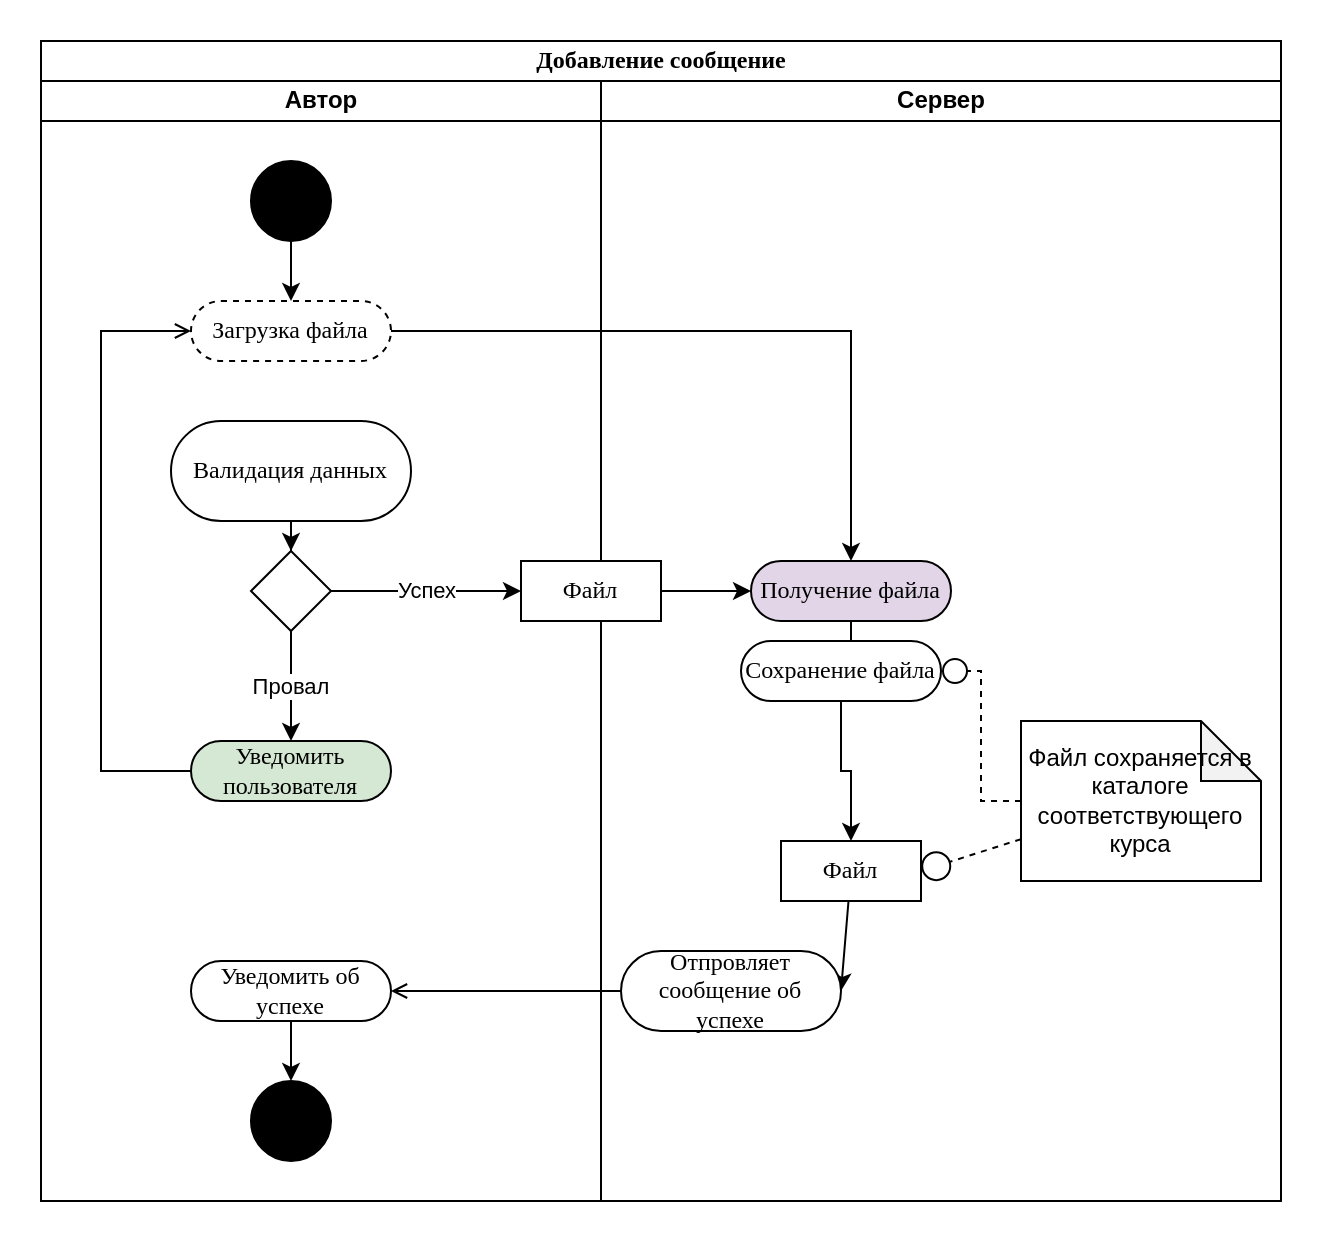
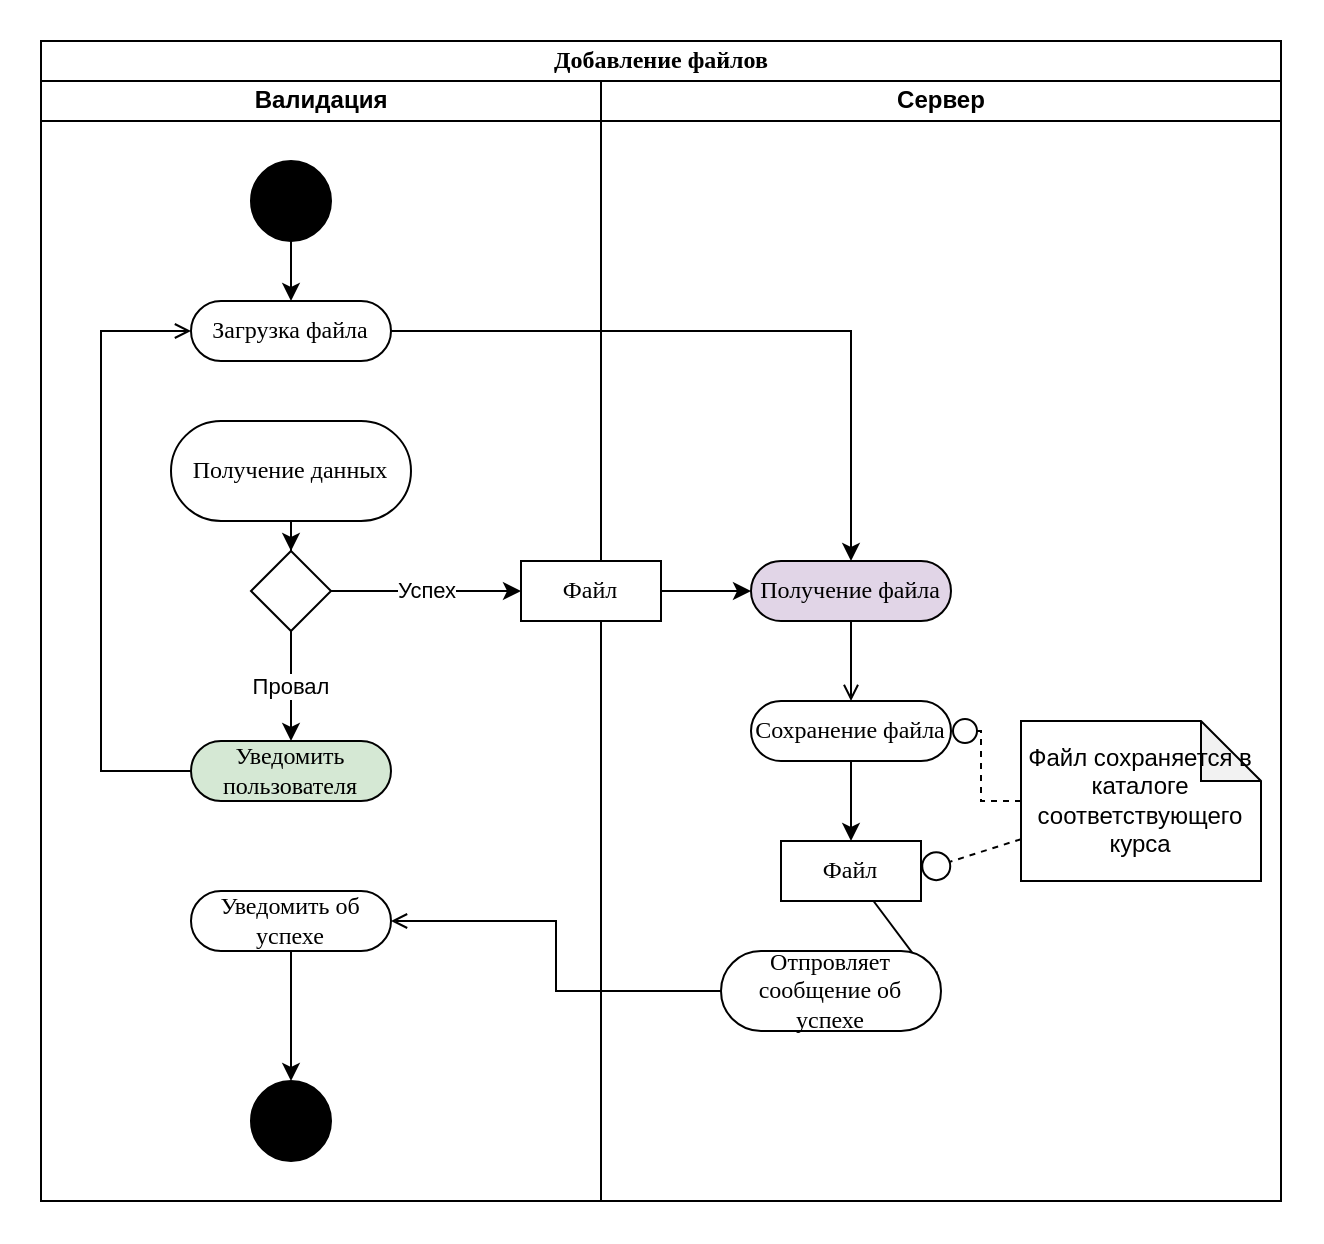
  <mxCell id="0" />
  <mxCell id="1" parent="0" />
- <mxCell id="2" value="Добавление сообщение" style="swimlane;html=1;childLayout=stackLayout;startSize=20;rounded=0;shadow=0;comic=0;labelBackgroundColor=none;strokeWidth=1;fontFamily=Verdana;fontSize=12;align=center;" parent="1" vertex="1"><mxGeometry x="20" y="20" width="620" height="580" as="geometry" /></mxCell>
- <mxCell id="3" value="Автор" style="swimlane;html=1;startSize=20;" parent="2" vertex="1"><mxGeometry y="20" width="280" height="560" as="geometry" /></mxCell>
+ <mxCell id="2" value="Добавление файлов" style="swimlane;html=1;childLayout=stackLayout;startSize=20;rounded=0;shadow=0;comic=0;labelBackgroundColor=none;strokeWidth=1;fontFamily=Verdana;fontSize=12;align=center;" parent="1" vertex="1"><mxGeometry x="20" y="20" width="620" height="580" as="geometry" /></mxCell>
+ <mxCell id="3" value="Валидация" style="swimlane;html=1;startSize=20;" parent="2" vertex="1"><mxGeometry y="20" width="280" height="560" as="geometry" /></mxCell>
  <mxCell id="4" style="edgeStyle=orthogonalEdgeStyle;rounded=0;orthogonalLoop=1;jettySize=auto;html=1;entryX=0.5;entryY=0;entryDx=0;entryDy=0;" edge="1" parent="3" source="5" target="13"><mxGeometry relative="1" as="geometry" /></mxCell>
- <mxCell id="5" value="Валидация данных" style="rounded=1;whiteSpace=wrap;html=1;shadow=0;comic=0;labelBackgroundColor=none;strokeWidth=1;fontFamily=Verdana;fontSize=12;align=center;arcSize=50;" parent="3" vertex="1"><mxGeometry x="65" y="170" width="120" height="50" as="geometry" /></mxCell>
+ <mxCell id="5" value="Получение данных" style="rounded=1;whiteSpace=wrap;html=1;shadow=0;comic=0;labelBackgroundColor=none;strokeWidth=1;fontFamily=Verdana;fontSize=12;align=center;arcSize=50;" parent="3" vertex="1"><mxGeometry x="65" y="170" width="120" height="50" as="geometry" /></mxCell>
  <mxCell id="6" style="edgeStyle=orthogonalEdgeStyle;rounded=0;orthogonalLoop=1;jettySize=auto;html=1;entryX=0;entryY=0.5;entryDx=0;entryDy=0;endArrow=open;" edge="1" parent="3" source="7" target="11"><mxGeometry relative="1" as="geometry"><Array as="points"><mxPoint x="30" y="345" /><mxPoint x="30" y="125" /></Array></mxGeometry></mxCell>
  <mxCell id="7" value="Уведомить пользователя" style="rounded=1;whiteSpace=wrap;html=1;shadow=0;comic=0;labelBackgroundColor=none;strokeWidth=1;fontFamily=Verdana;fontSize=12;align=center;arcSize=50;fillColor=#d5e8d4;" parent="3" vertex="1"><mxGeometry x="75" y="330" width="100" height="30" as="geometry" /></mxCell>
  <mxCell id="8" style="edgeStyle=orthogonalEdgeStyle;rounded=0;orthogonalLoop=1;jettySize=auto;html=1;" edge="1" parent="3" source="9" target="11"><mxGeometry relative="1" as="geometry" /></mxCell>
  <mxCell id="9" value="" style="ellipse;whiteSpace=wrap;html=1;rounded=0;shadow=0;comic=0;labelBackgroundColor=none;strokeWidth=1;fillColor=#000000;fontFamily=Verdana;fontSize=12;align=center;" parent="3" vertex="1"><mxGeometry x="105" y="40" width="40" height="40" as="geometry" /></mxCell>
  <mxCell id="10" style="edgeStyle=orthogonalEdgeStyle;rounded=0;orthogonalLoop=1;jettySize=auto;html=1;" edge="1" parent="3" source="11" target="23"><mxGeometry relative="1" as="geometry" /></mxCell>
- <mxCell id="11" value="Загрузка файла" style="rounded=1;whiteSpace=wrap;html=1;shadow=0;comic=0;labelBackgroundColor=none;strokeWidth=1;fontFamily=Verdana;fontSize=12;align=center;arcSize=50;dashed=1;" parent="3" vertex="1"><mxGeometry x="75" y="110" width="100" height="30" as="geometry" /></mxCell>
+ <mxCell id="11" value="Загрузка файла" style="rounded=1;whiteSpace=wrap;html=1;shadow=0;comic=0;labelBackgroundColor=none;strokeWidth=1;fontFamily=Verdana;fontSize=12;align=center;arcSize=50;" parent="3" vertex="1"><mxGeometry x="75" y="110" width="100" height="30" as="geometry" /></mxCell>
  <mxCell id="12" value="Провал" style="edgeStyle=orthogonalEdgeStyle;rounded=0;orthogonalLoop=1;jettySize=auto;html=1;entryX=0.5;entryY=0;entryDx=0;entryDy=0;" edge="1" parent="3" source="13" target="7"><mxGeometry relative="1" as="geometry" /></mxCell>
  <mxCell id="13" value="" style="rhombus;whiteSpace=wrap;html=1;" vertex="1" parent="3"><mxGeometry x="105" y="235" width="40" height="40" as="geometry" /></mxCell>
  <mxCell id="14" style="edgeStyle=orthogonalEdgeStyle;rounded=0;orthogonalLoop=1;jettySize=auto;html=1;entryX=0.5;entryY=0;entryDx=0;entryDy=0;" edge="1" parent="3" source="15" target="16"><mxGeometry relative="1" as="geometry" /></mxCell>
- <mxCell id="15" value="Уведомить об успехе" style="rounded=1;whiteSpace=wrap;html=1;shadow=0;comic=0;labelBackgroundColor=none;strokeWidth=1;fontFamily=Verdana;fontSize=12;align=center;arcSize=50;" parent="3" vertex="1"><mxGeometry x="75" y="440" width="100" height="30" as="geometry" /></mxCell>
+ <mxCell id="15" value="Уведомить об успехе" style="rounded=1;whiteSpace=wrap;html=1;shadow=0;comic=0;labelBackgroundColor=none;strokeWidth=1;fontFamily=Verdana;fontSize=12;align=center;arcSize=50;" parent="3" vertex="1"><mxGeometry x="75" y="405" width="100" height="30" as="geometry" /></mxCell>
  <mxCell id="16" value="" style="ellipse;whiteSpace=wrap;html=1;rounded=0;shadow=0;comic=0;labelBackgroundColor=none;strokeWidth=1;fillColor=#000000;fontFamily=Verdana;fontSize=12;align=center;" vertex="1" parent="3"><mxGeometry x="105" y="500" width="40" height="40" as="geometry" /></mxCell>
  <mxCell id="17" value="Сервер" style="swimlane;html=1;startSize=20;" parent="2" vertex="1"><mxGeometry x="280" y="20" width="340" height="560" as="geometry" /></mxCell>
  <mxCell id="18" style="rounded=0;orthogonalLoop=1;jettySize=auto;html=1;entryX=1;entryY=0.5;entryDx=0;entryDy=0;" edge="1" parent="17" source="19" target="29"><mxGeometry relative="1" as="geometry" /></mxCell>
  <mxCell id="19" value="Файл" style="rounded=0;whiteSpace=wrap;html=1;shadow=0;comic=0;labelBackgroundColor=none;strokeWidth=1;fontFamily=Verdana;fontSize=12;align=center;arcSize=50;" parent="17" vertex="1"><mxGeometry x="90" y="380" width="70" height="30" as="geometry" /></mxCell>
  <mxCell id="20" style="edgeStyle=orthogonalEdgeStyle;rounded=0;orthogonalLoop=1;jettySize=auto;html=1;entryX=0;entryY=0.5;entryDx=0;entryDy=0;" edge="1" parent="17" source="21" target="23"><mxGeometry relative="1" as="geometry" /></mxCell>
  <mxCell id="21" value="Файл" style="rounded=0;whiteSpace=wrap;html=1;shadow=0;comic=0;labelBackgroundColor=none;strokeWidth=1;fontFamily=Verdana;fontSize=12;align=center;arcSize=50;" vertex="1" parent="17"><mxGeometry x="-40" y="240" width="70" height="30" as="geometry" /></mxCell>
  <mxCell id="22" style="edgeStyle=orthogonalEdgeStyle;rounded=0;orthogonalLoop=1;jettySize=auto;html=1;entryX=0.5;entryY=0;entryDx=0;entryDy=0;endArrow=open;" edge="1" parent="17" source="23" target="25"><mxGeometry relative="1" as="geometry" /></mxCell>
  <mxCell id="23" value="Получение файла" style="rounded=1;whiteSpace=wrap;html=1;shadow=0;comic=0;labelBackgroundColor=none;strokeWidth=1;fontFamily=Verdana;fontSize=12;align=center;arcSize=50;fillColor=#e1d5e7;" vertex="1" parent="17"><mxGeometry x="75" y="240" width="100" height="30" as="geometry" /></mxCell>
  <mxCell id="24" style="edgeStyle=orthogonalEdgeStyle;rounded=0;orthogonalLoop=1;jettySize=auto;html=1;entryX=0.5;entryY=0;entryDx=0;entryDy=0;" edge="1" parent="17" source="25" target="19"><mxGeometry relative="1" as="geometry" /></mxCell>
- <mxCell id="25" value="Сохранение файла" style="rounded=1;whiteSpace=wrap;html=1;shadow=0;comic=0;labelBackgroundColor=none;strokeWidth=1;fontFamily=Verdana;fontSize=12;align=center;arcSize=50;" vertex="1" parent="17"><mxGeometry x="70" y="280" width="100" height="30" as="geometry" /></mxCell>
+ <mxCell id="25" value="Сохранение файла" style="rounded=1;whiteSpace=wrap;html=1;shadow=0;comic=0;labelBackgroundColor=none;strokeWidth=1;fontFamily=Verdana;fontSize=12;align=center;arcSize=50;" vertex="1" parent="17"><mxGeometry x="75" y="310" width="100" height="30" as="geometry" /></mxCell>
  <mxCell id="26" style="edgeStyle=orthogonalEdgeStyle;rounded=0;orthogonalLoop=1;jettySize=auto;html=1;entryX=1;entryY=0.5;entryDx=0;entryDy=0;dashed=1;endArrow=circle;endFill=0;strokeWidth=1;endSize=5;startSize=5;" edge="1" parent="17" source="28" target="25"><mxGeometry relative="1" as="geometry" /></mxCell>
  <mxCell id="27" style="rounded=0;orthogonalLoop=1;jettySize=auto;html=1;entryX=1;entryY=0.5;entryDx=0;entryDy=0;dashed=1;endArrow=circle;endFill=0;arcSize=20;" edge="1" parent="17" source="28" target="19"><mxGeometry relative="1" as="geometry" /></mxCell>
  <mxCell id="28" value="Файл сохраняется в каталоге соответствующего курса" style="shape=note;whiteSpace=wrap;html=1;backgroundOutline=1;darkOpacity=0.05;" vertex="1" parent="17"><mxGeometry x="210" y="320" width="120" height="80" as="geometry" /></mxCell>
- <mxCell id="29" value="Отпровляет сообщение об успехе" style="rounded=1;whiteSpace=wrap;html=1;shadow=0;comic=0;labelBackgroundColor=none;strokeWidth=1;fontFamily=Verdana;fontSize=12;align=center;arcSize=50;" vertex="1" parent="17"><mxGeometry x="10" y="435" width="110" height="40" as="geometry" /></mxCell>
+ <mxCell id="29" value="Отпровляет сообщение об успехе" style="rounded=1;whiteSpace=wrap;html=1;shadow=0;comic=0;labelBackgroundColor=none;strokeWidth=1;fontFamily=Verdana;fontSize=12;align=center;arcSize=50;" vertex="1" parent="17"><mxGeometry x="60" y="435" width="110" height="40" as="geometry" /></mxCell>
  <mxCell id="30" value="Успех" style="edgeStyle=orthogonalEdgeStyle;rounded=0;orthogonalLoop=1;jettySize=auto;html=1;entryX=0;entryY=0.5;entryDx=0;entryDy=0;" edge="1" parent="2" source="13" target="21"><mxGeometry relative="1" as="geometry" /></mxCell>
  <mxCell id="31" style="edgeStyle=orthogonalEdgeStyle;rounded=0;orthogonalLoop=1;jettySize=auto;html=1;entryX=1;entryY=0.5;entryDx=0;entryDy=0;endArrow=open;" edge="1" parent="2" source="29" target="15"><mxGeometry relative="1" as="geometry" /></mxCell>
